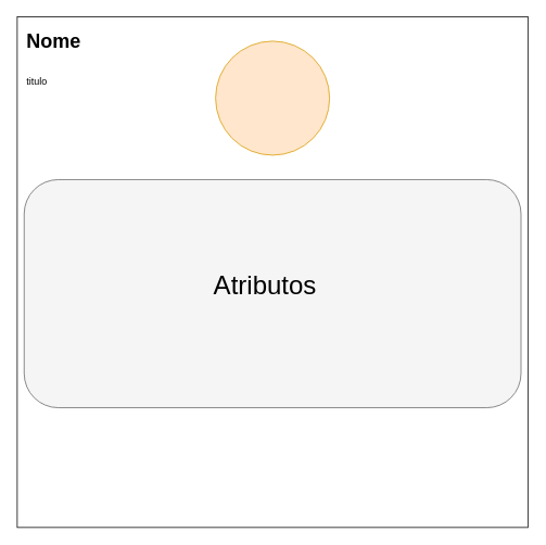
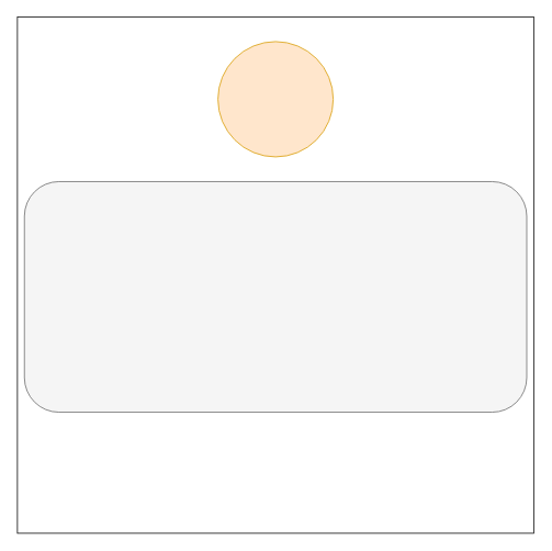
  <mxCell id="0" />
  <mxCell id="1" parent="0" />
  <mxCell id="2" value="" style="whiteSpace=wrap;html=1;aspect=fixed;" vertex="1" parent="1"><mxGeometry x="20.5" y="20" width="627" height="627" as="geometry" /></mxCell>
  <mxCell id="3" value="" style="ellipse;whiteSpace=wrap;html=1;aspect=fixed;fillColor=#ffe6cc;strokeColor=#d79b00;" vertex="1" parent="1"><mxGeometry x="264" y="50" width="140" height="140" as="geometry" /></mxCell>
- <mxCell id="4" value="&lt;h1 style=&quot;margin-top: 0px;&quot;&gt;&lt;span style=&quot;background-color: initial;&quot;&gt;Nome&lt;/span&gt;&lt;/h1&gt;&lt;h1 style=&quot;margin-top: 0px;&quot;&gt;&lt;span style=&quot;font-size: 12px; font-weight: 400;&quot;&gt;titulo&lt;/span&gt;&lt;/h1&gt;" style="text;html=1;whiteSpace=wrap;overflow=hidden;rounded=0;" vertex="1" parent="1"><mxGeometry x="30" y="30" width="180" height="120" as="geometry" /></mxCell>
  <mxCell id="5" value="" style="rounded=1;whiteSpace=wrap;html=1;fillColor=#f5f5f5;fontColor=#333333;strokeColor=#666666;" vertex="1" parent="1"><mxGeometry x="29" y="220" width="610" height="280" as="geometry" /></mxCell>
- <mxCell id="6" value="&lt;font style=&quot;font-size: 32px;&quot;&gt;Atributos&lt;/font&gt;" style="text;html=1;align=center;verticalAlign=middle;whiteSpace=wrap;rounded=0;strokeWidth=1;" vertex="1" parent="1"><mxGeometry x="230" y="300" width="190" height="100" as="geometry" /></mxCell>
